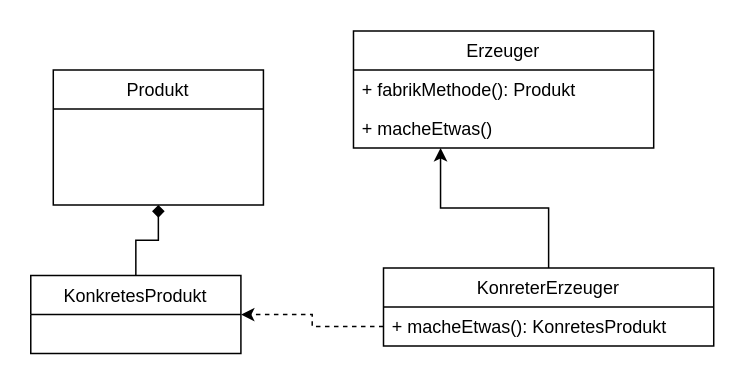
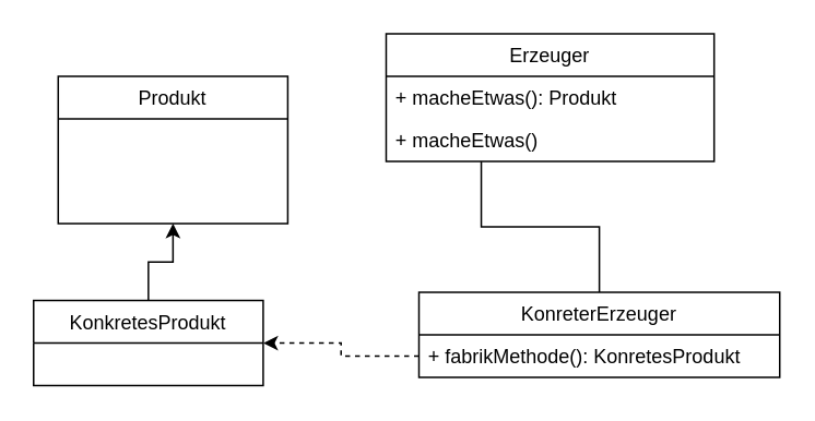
  <mxCell id="0" />
  <mxCell id="1" parent="0" />
- <mxCell id="2" value="" style="edgeStyle=orthogonalEdgeStyle;rounded=0;orthogonalLoop=1;jettySize=auto;html=1;endArrow=diamond;" edge="1" parent="1" source="3" target="4"><mxGeometry relative="1" as="geometry" /></mxCell>
+ <mxCell id="2" value="" style="edgeStyle=orthogonalEdgeStyle;rounded=0;orthogonalLoop=1;jettySize=auto;html=1;" edge="1" parent="1" source="3" target="4"><mxGeometry relative="1" as="geometry" /></mxCell>
  <mxCell id="3" value="KonkretesProdukt" style="swimlane;fontStyle=0;childLayout=stackLayout;horizontal=1;startSize=26;fillColor=none;horizontalStack=0;resizeParent=1;resizeParentMax=0;resizeLast=0;collapsible=1;marginBottom=0;" vertex="1" parent="1"><mxGeometry x="20" y="183" width="140" height="52" as="geometry" /></mxCell>
  <mxCell id="4" value="Produkt" style="swimlane;fontStyle=0;childLayout=stackLayout;horizontal=1;startSize=26;fillColor=none;horizontalStack=0;resizeParent=1;resizeParentMax=0;resizeLast=0;collapsible=1;marginBottom=0;" vertex="1" parent="1"><mxGeometry x="35" y="46" width="140" height="90" as="geometry" /></mxCell>
- <mxCell id="5" value="" style="edgeStyle=orthogonalEdgeStyle;rounded=0;orthogonalLoop=1;jettySize=auto;html=1;endArrow=classic;endFill=1;entryX=0.29;entryY=1;entryDx=0;entryDy=0;entryPerimeter=0;" edge="1" parent="1" source="6" target="10"><mxGeometry relative="1" as="geometry"><mxPoint x="335" y="108" as="targetPoint" /></mxGeometry></mxCell>
+ <mxCell id="5" value="" style="edgeStyle=orthogonalEdgeStyle;rounded=0;orthogonalLoop=1;jettySize=auto;html=1;endArrow=none;endFill=1;entryX=0.29;entryY=1;entryDx=0;entryDy=0;entryPerimeter=0;" edge="1" parent="1" source="6" target="10"><mxGeometry relative="1" as="geometry"><mxPoint x="335" y="108" as="targetPoint" /></mxGeometry></mxCell>
  <mxCell id="6" value="KonreterErzeuger" style="swimlane;fontStyle=0;childLayout=stackLayout;horizontal=1;startSize=26;fillColor=none;horizontalStack=0;resizeParent=1;resizeParentMax=0;resizeLast=0;collapsible=1;marginBottom=0;" vertex="1" parent="1"><mxGeometry x="255" y="178" width="220" height="52" as="geometry" /></mxCell>
- <mxCell id="7" value="+ macheEtwas(): KonretesProdukt" style="text;strokeColor=none;fillColor=none;align=left;verticalAlign=top;spacingLeft=4;spacingRight=4;overflow=hidden;rotatable=0;points=[[0,0.5],[1,0.5]];portConstraint=eastwest;" vertex="1" parent="6"><mxGeometry y="26" width="220" height="26" as="geometry" /></mxCell>
+ <mxCell id="7" value="+ fabrikMethode(): KonretesProdukt" style="text;strokeColor=none;fillColor=none;align=left;verticalAlign=top;spacingLeft=4;spacingRight=4;overflow=hidden;rotatable=0;points=[[0,0.5],[1,0.5]];portConstraint=eastwest;" vertex="1" parent="6"><mxGeometry y="26" width="220" height="26" as="geometry" /></mxCell>
  <mxCell id="8" value="Erzeuger" style="swimlane;fontStyle=0;childLayout=stackLayout;horizontal=1;startSize=26;fillColor=none;horizontalStack=0;resizeParent=1;resizeParentMax=0;resizeLast=0;collapsible=1;marginBottom=0;" vertex="1" parent="1"><mxGeometry x="235" y="20" width="200" height="78" as="geometry" /></mxCell>
- <mxCell id="9" value="+ fabrikMethode(): Produkt" style="text;strokeColor=none;fillColor=none;align=left;verticalAlign=top;spacingLeft=4;spacingRight=4;overflow=hidden;rotatable=0;points=[[0,0.5],[1,0.5]];portConstraint=eastwest;" vertex="1" parent="8"><mxGeometry y="26" width="200" height="26" as="geometry" /></mxCell>
+ <mxCell id="9" value="+ macheEtwas(): Produkt" style="text;strokeColor=none;fillColor=none;align=left;verticalAlign=top;spacingLeft=4;spacingRight=4;overflow=hidden;rotatable=0;points=[[0,0.5],[1,0.5]];portConstraint=eastwest;" vertex="1" parent="8"><mxGeometry y="26" width="200" height="26" as="geometry" /></mxCell>
  <mxCell id="10" value="+ macheEtwas()" style="text;strokeColor=none;fillColor=none;align=left;verticalAlign=top;spacingLeft=4;spacingRight=4;overflow=hidden;rotatable=0;points=[[0,0.5],[1,0.5]];portConstraint=eastwest;" vertex="1" parent="8"><mxGeometry y="52" width="200" height="26" as="geometry" /></mxCell>
  <mxCell id="11" style="edgeStyle=orthogonalEdgeStyle;rounded=0;orthogonalLoop=1;jettySize=auto;html=1;entryX=1;entryY=0.5;entryDx=0;entryDy=0;dashed=1;endArrow=classic;endFill=1;" edge="1" parent="1" source="7" target="3"><mxGeometry relative="1" as="geometry" /></mxCell>
